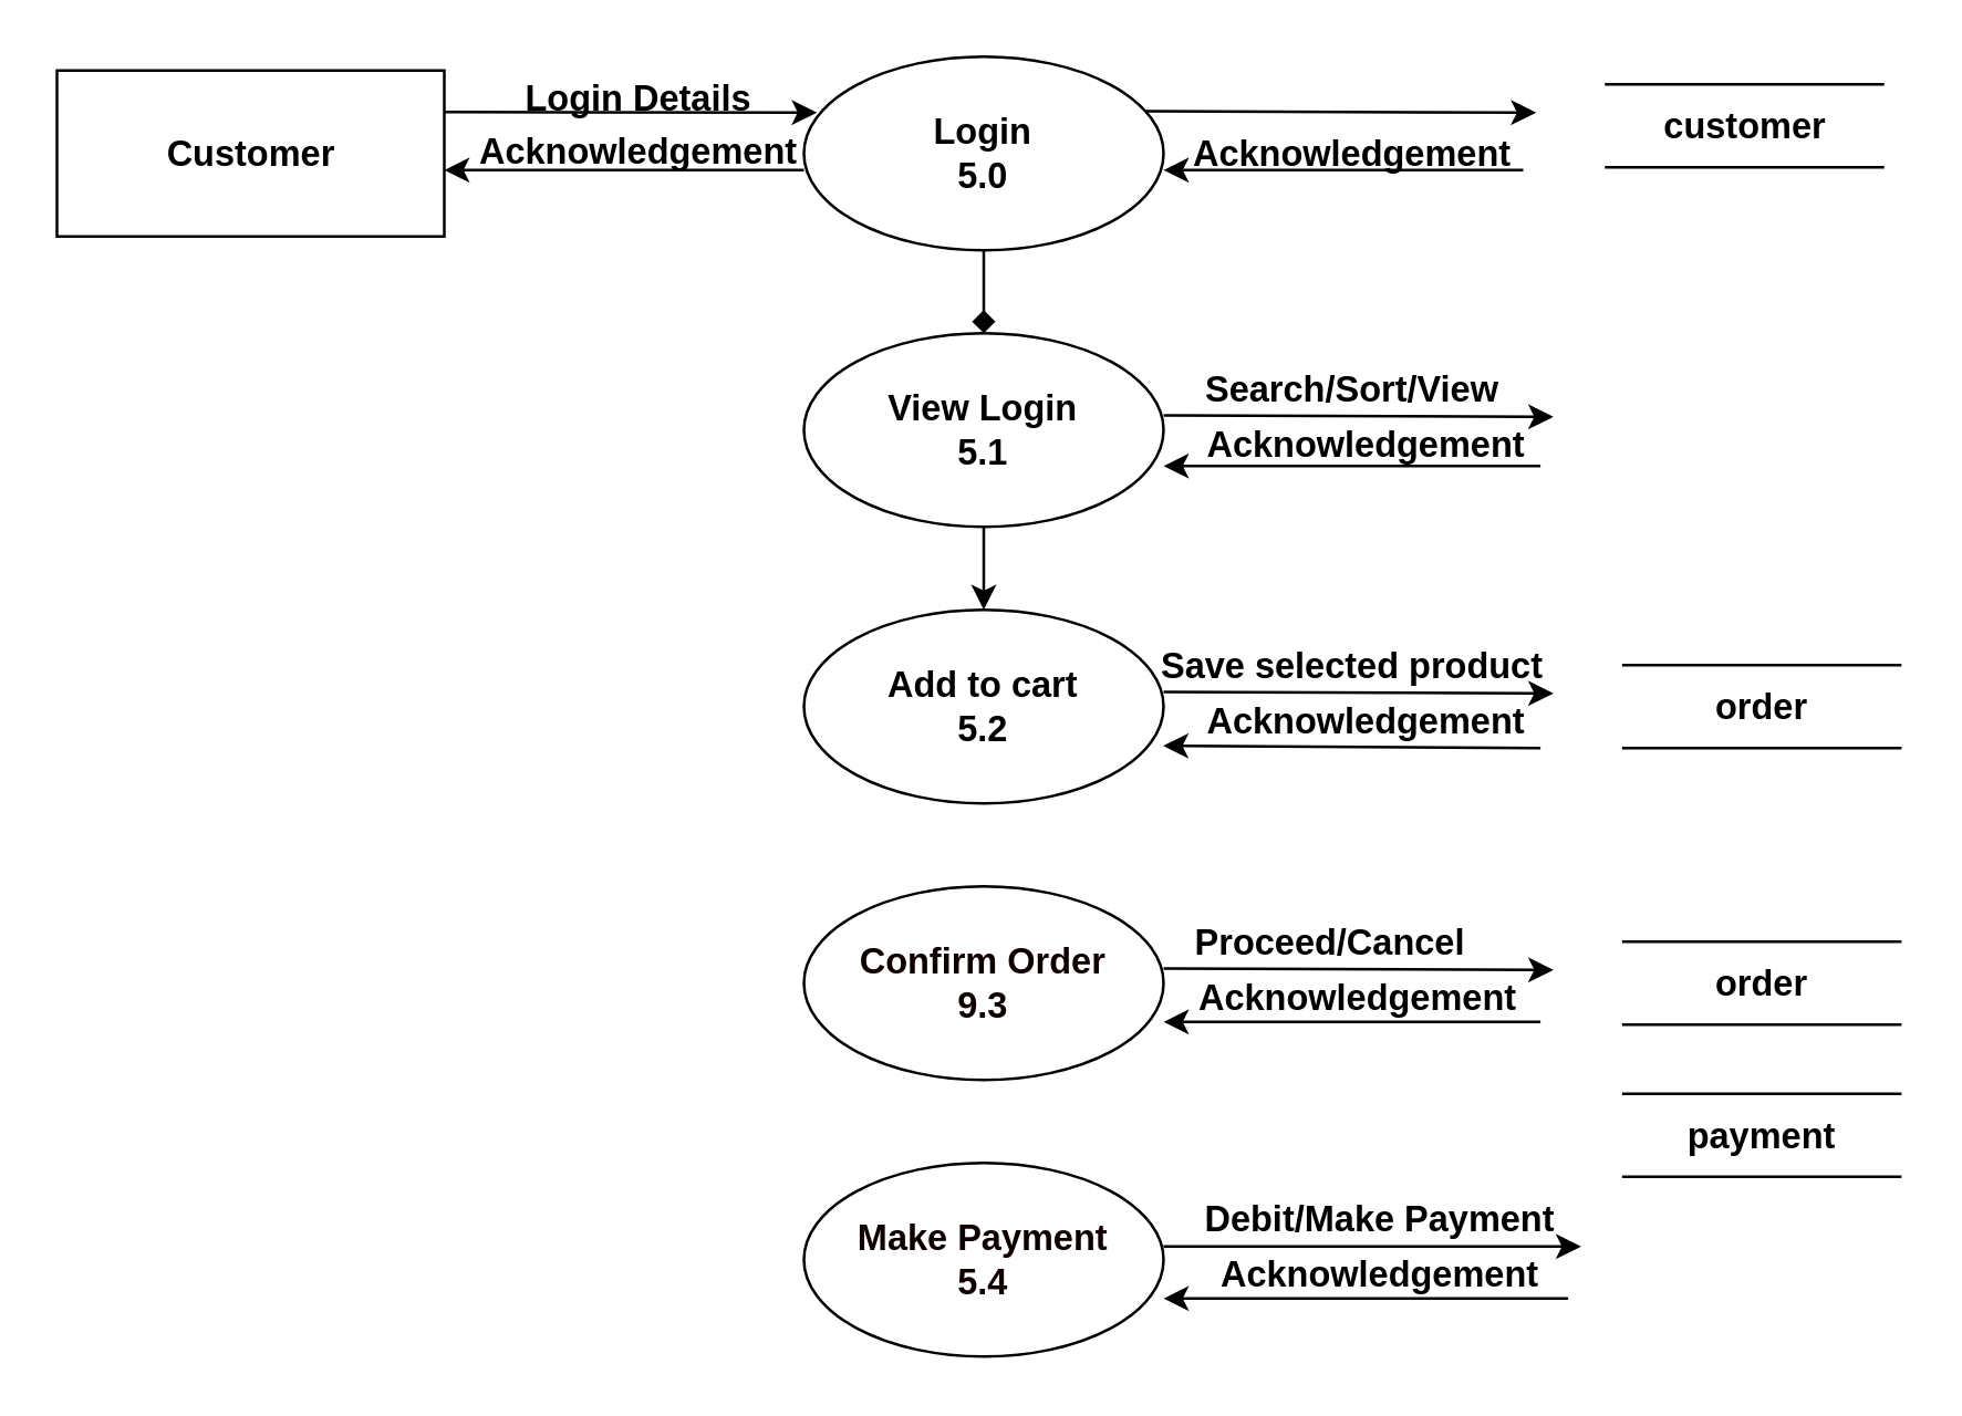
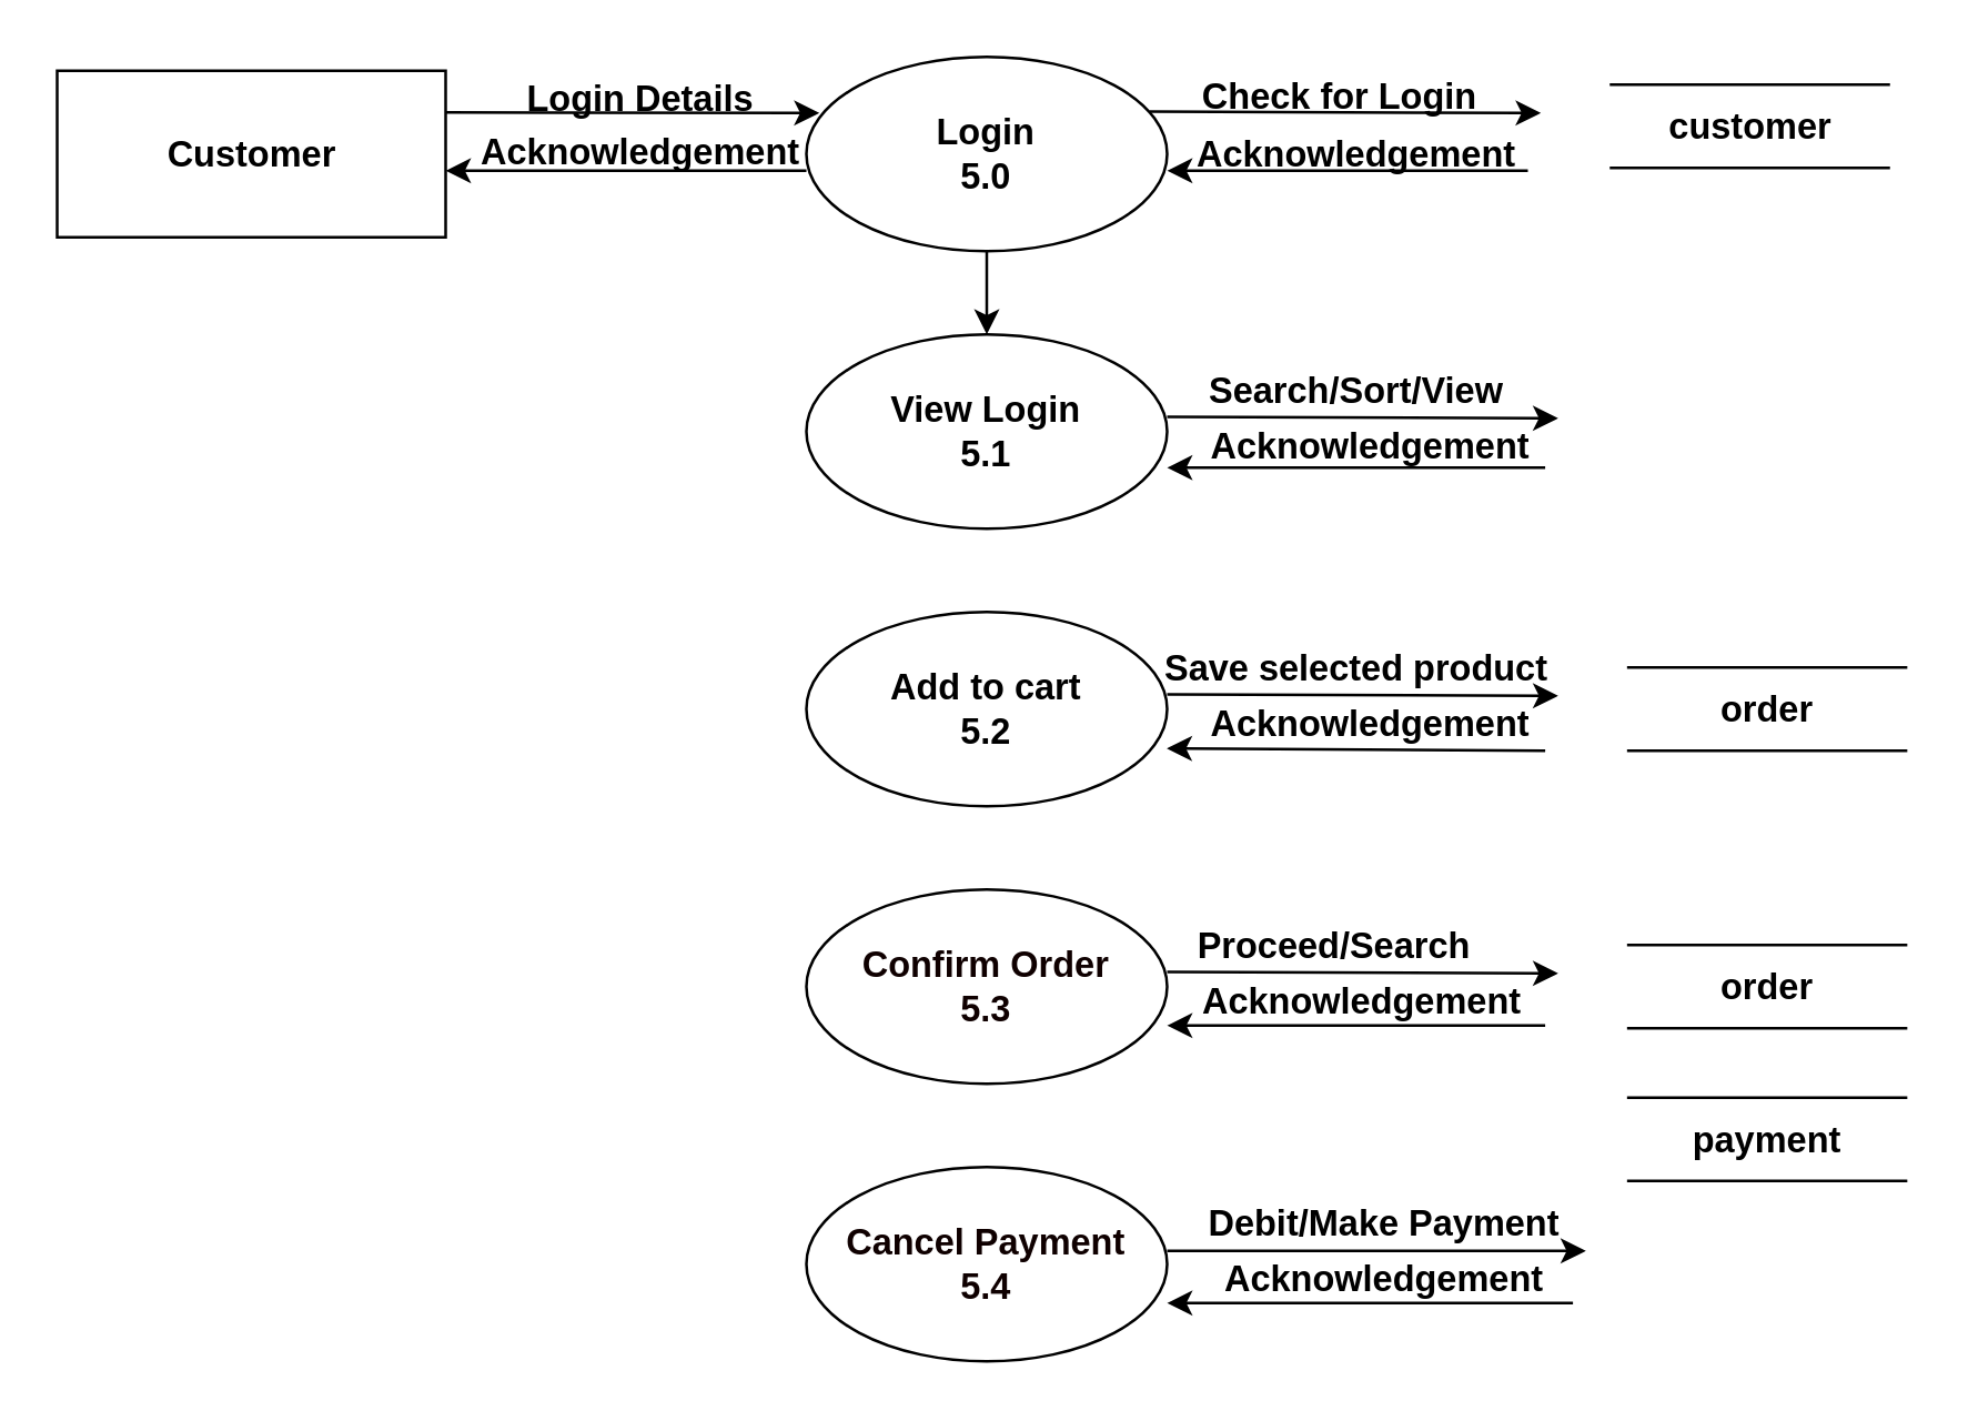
  <mxCell id="0" />
  <mxCell id="1" parent="0" />
  <mxCell id="2" style="edgeStyle=none;html=1;exitX=0;exitY=0.5;exitDx=0;exitDy=0;entryX=1;entryY=0.5;entryDx=0;entryDy=0;strokeColor=#000000;" parent="1" edge="1"><mxGeometry relative="1" as="geometry"><mxPoint x="290" y="61" as="sourcePoint" /><mxPoint x="160" y="61" as="targetPoint" /></mxGeometry></mxCell>
- <mxCell id="3" style="edgeStyle=none;html=1;exitX=0.5;exitY=1;exitDx=0;exitDy=0;entryX=0.5;entryY=0;entryDx=0;entryDy=0;fontSize=13;fontColor=#0F0000;strokeColor=#000000;endArrow=diamond;" parent="1" source="4" target="11" edge="1"><mxGeometry relative="1" as="geometry" /></mxCell>
+ <mxCell id="3" style="edgeStyle=none;html=1;exitX=0.5;exitY=1;exitDx=0;exitDy=0;entryX=0.5;entryY=0;entryDx=0;entryDy=0;fontSize=13;fontColor=#0F0000;strokeColor=#000000;" parent="1" source="4" target="11" edge="1"><mxGeometry relative="1" as="geometry" /></mxCell>
  <mxCell id="4" value="&lt;b style=&quot;font-size: 13px&quot;&gt;&lt;font color=&quot;#000000&quot; style=&quot;font-size: 13px&quot;&gt;Login&lt;br&gt;5.0&lt;/font&gt;&lt;/b&gt;" style="ellipse;whiteSpace=wrap;html=1;strokeColor=#000000;fillColor=none;" parent="1" vertex="1"><mxGeometry x="290" y="20" width="130" height="70" as="geometry" /></mxCell>
  <mxCell id="5" style="edgeStyle=none;html=1;exitX=1;exitY=0.25;exitDx=0;exitDy=0;entryX=0.036;entryY=0.289;entryDx=0;entryDy=0;entryPerimeter=0;strokeColor=#000000;" parent="1" source="6" target="4" edge="1"><mxGeometry relative="1" as="geometry" /></mxCell>
  <mxCell id="6" value="&lt;b&gt;Customer&lt;/b&gt;" style="html=1;dashed=0;whitespace=wrap;fontSize=13;fontColor=#000000;strokeColor=#000000;fillColor=none;" parent="1" vertex="1"><mxGeometry x="20" y="25" width="140" height="60" as="geometry" /></mxCell>
  <mxCell id="7" style="edgeStyle=none;html=1;exitX=0;exitY=0.5;exitDx=0;exitDy=0;entryX=1;entryY=0.5;entryDx=0;entryDy=0;strokeColor=#000000;" parent="1" edge="1"><mxGeometry relative="1" as="geometry"><mxPoint x="550" y="61" as="sourcePoint" /><mxPoint x="420" y="61" as="targetPoint" /></mxGeometry></mxCell>
  <mxCell id="8" style="edgeStyle=none;html=1;exitX=0.952;exitY=0.282;exitDx=0;exitDy=0;entryX=0.036;entryY=0.289;entryDx=0;entryDy=0;entryPerimeter=0;strokeColor=#000000;exitPerimeter=0;" parent="1" source="4" edge="1"><mxGeometry relative="1" as="geometry"><mxPoint x="420" y="40" as="sourcePoint" /><mxPoint x="554.68" y="40.23" as="targetPoint" /></mxGeometry></mxCell>
  <mxCell id="9" value="&lt;font style=&quot;font-size: 13px&quot; color=&quot;#000000&quot;&gt;&lt;b&gt;customer&lt;/b&gt;&lt;/font&gt;" style="html=1;dashed=0;whitespace=wrap;shape=partialRectangle;right=0;left=0;fillColor=none;strokeColor=#000000;" parent="1" vertex="1"><mxGeometry x="580" y="30" width="100" height="30" as="geometry" /></mxCell>
- <mxCell id="10" style="edgeStyle=none;html=1;exitX=0.5;exitY=1;exitDx=0;exitDy=0;entryX=0.5;entryY=0;entryDx=0;entryDy=0;fontSize=13;fontColor=#0F0000;strokeColor=#000000;" parent="1" source="11" target="12" edge="1"><mxGeometry relative="1" as="geometry" /></mxCell>
  <mxCell id="11" value="&lt;font color=&quot;#000000&quot;&gt;&lt;span style=&quot;font-size: 13px&quot;&gt;&lt;b&gt;View Login&lt;br&gt;&lt;/b&gt;&lt;/span&gt;&lt;/font&gt;&lt;b&gt;&lt;font style=&quot;font-size: 13px&quot; color=&quot;#000000&quot;&gt;5.1&lt;/font&gt;&lt;/b&gt;" style="ellipse;whiteSpace=wrap;html=1;strokeColor=#000000;fillColor=none;" parent="1" vertex="1"><mxGeometry x="290" y="120" width="130" height="70" as="geometry" /></mxCell>
  <mxCell id="12" value="&lt;font style=&quot;font-size: 13px&quot; color=&quot;#000000&quot;&gt;&lt;b&gt;Add to cart&lt;br&gt;5.2&lt;br&gt;&lt;/b&gt;&lt;/font&gt;" style="ellipse;whiteSpace=wrap;html=1;strokeColor=#000000;fillColor=none;" parent="1" vertex="1"><mxGeometry x="290" y="220" width="130" height="70" as="geometry" /></mxCell>
- <mxCell id="13" value="&lt;font color=&quot;#0f0000&quot; style=&quot;font-size: 13px&quot;&gt;&lt;b&gt;Confirm Order&lt;br&gt;9.3&lt;br&gt;&lt;/b&gt;&lt;/font&gt;" style="ellipse;whiteSpace=wrap;html=1;strokeColor=#000000;fillColor=none;" parent="1" vertex="1"><mxGeometry x="290" y="320" width="130" height="70" as="geometry" /></mxCell>
- <mxCell id="14" value="&lt;font color=&quot;#0f0000&quot; style=&quot;font-size: 13px&quot;&gt;&lt;b&gt;Make Payment&lt;br&gt;5.4&lt;br&gt;&lt;/b&gt;&lt;/font&gt;" style="ellipse;whiteSpace=wrap;html=1;strokeColor=#000000;fillColor=none;" parent="1" vertex="1"><mxGeometry x="290" y="420" width="130" height="70" as="geometry" /></mxCell>
+ <mxCell id="13" value="&lt;font color=&quot;#0f0000&quot; style=&quot;font-size: 13px&quot;&gt;&lt;b&gt;Confirm Order&lt;br&gt;5.3&lt;br&gt;&lt;/b&gt;&lt;/font&gt;" style="ellipse;whiteSpace=wrap;html=1;strokeColor=#000000;fillColor=none;" parent="1" vertex="1"><mxGeometry x="290" y="320" width="130" height="70" as="geometry" /></mxCell>
+ <mxCell id="14" value="&lt;font color=&quot;#0f0000&quot; style=&quot;font-size: 13px&quot;&gt;&lt;b&gt;Cancel Payment&lt;br&gt;5.4&lt;br&gt;&lt;/b&gt;&lt;/font&gt;" style="ellipse;whiteSpace=wrap;html=1;strokeColor=#000000;fillColor=none;" parent="1" vertex="1"><mxGeometry x="290" y="420" width="130" height="70" as="geometry" /></mxCell>
  <mxCell id="15" style="edgeStyle=none;html=1;exitX=0;exitY=0.5;exitDx=0;exitDy=0;entryX=1;entryY=0.643;entryDx=0;entryDy=0;strokeColor=#000000;entryPerimeter=0;" parent="1" edge="1"><mxGeometry relative="1" as="geometry"><mxPoint x="556.24" y="168" as="sourcePoint" /><mxPoint x="420" y="168.01" as="targetPoint" /></mxGeometry></mxCell>
  <mxCell id="16" style="edgeStyle=none;html=1;exitX=0.952;exitY=0.282;exitDx=0;exitDy=0;entryX=0.036;entryY=0.289;entryDx=0;entryDy=0;entryPerimeter=0;strokeColor=#000000;exitPerimeter=0;" parent="1" edge="1"><mxGeometry relative="1" as="geometry"><mxPoint x="420" y="149.74" as="sourcePoint" /><mxPoint x="560.92" y="150.23" as="targetPoint" /></mxGeometry></mxCell>
  <mxCell id="17" style="edgeStyle=none;html=1;exitX=0;exitY=0.5;exitDx=0;exitDy=0;entryX=0.999;entryY=0.631;entryDx=0;entryDy=0;strokeColor=#000000;entryPerimeter=0;" parent="1" edge="1"><mxGeometry relative="1" as="geometry"><mxPoint x="556.24" y="270" as="sourcePoint" /><mxPoint x="419.87" y="269.17" as="targetPoint" /></mxGeometry></mxCell>
  <mxCell id="18" style="edgeStyle=none;html=1;exitX=0.952;exitY=0.282;exitDx=0;exitDy=0;entryX=0.036;entryY=0.289;entryDx=0;entryDy=0;entryPerimeter=0;strokeColor=#000000;exitPerimeter=0;" parent="1" edge="1"><mxGeometry relative="1" as="geometry"><mxPoint x="420" y="249.74" as="sourcePoint" /><mxPoint x="560.92" y="250.23" as="targetPoint" /></mxGeometry></mxCell>
  <mxCell id="19" value="&lt;font style=&quot;font-size: 13px&quot; color=&quot;#000000&quot;&gt;&lt;b&gt;order&lt;/b&gt;&lt;/font&gt;" style="html=1;dashed=0;whitespace=wrap;shape=partialRectangle;right=0;left=0;fillColor=none;strokeColor=#000000;" parent="1" vertex="1"><mxGeometry x="586.24" y="240" width="100" height="30" as="geometry" /></mxCell>
  <mxCell id="20" style="edgeStyle=none;html=1;exitX=0;exitY=0.5;exitDx=0;exitDy=0;entryX=1;entryY=0.643;entryDx=0;entryDy=0;strokeColor=#000000;entryPerimeter=0;" parent="1" edge="1"><mxGeometry relative="1" as="geometry"><mxPoint x="556.24" y="369" as="sourcePoint" /><mxPoint x="420" y="369.01" as="targetPoint" /></mxGeometry></mxCell>
  <mxCell id="21" style="edgeStyle=none;html=1;exitX=0.952;exitY=0.282;exitDx=0;exitDy=0;entryX=0.036;entryY=0.289;entryDx=0;entryDy=0;entryPerimeter=0;strokeColor=#000000;exitPerimeter=0;" parent="1" edge="1"><mxGeometry relative="1" as="geometry"><mxPoint x="420" y="349.74" as="sourcePoint" /><mxPoint x="560.92" y="350.23" as="targetPoint" /></mxGeometry></mxCell>
  <mxCell id="22" value="&lt;font style=&quot;font-size: 13px&quot; color=&quot;#000000&quot;&gt;&lt;b&gt;order&lt;/b&gt;&lt;/font&gt;" style="html=1;dashed=0;whitespace=wrap;shape=partialRectangle;right=0;left=0;fillColor=none;strokeColor=#000000;" parent="1" vertex="1"><mxGeometry x="586.24" y="340" width="100" height="30" as="geometry" /></mxCell>
  <mxCell id="23" style="edgeStyle=none;html=1;exitX=0;exitY=0.5;exitDx=0;exitDy=0;entryX=1;entryY=0.643;entryDx=0;entryDy=0;strokeColor=#000000;entryPerimeter=0;" parent="1" edge="1"><mxGeometry relative="1" as="geometry"><mxPoint x="566.24" y="469" as="sourcePoint" /><mxPoint x="420" y="469.01" as="targetPoint" /></mxGeometry></mxCell>
  <mxCell id="24" style="edgeStyle=none;html=1;exitX=1;exitY=0.432;exitDx=0;exitDy=0;entryX=0.036;entryY=0.289;entryDx=0;entryDy=0;entryPerimeter=0;strokeColor=#000000;exitPerimeter=0;" parent="1" source="14" edge="1"><mxGeometry relative="1" as="geometry"><mxPoint x="430" y="449.74" as="sourcePoint" /><mxPoint x="570.92" y="450.23" as="targetPoint" /></mxGeometry></mxCell>
  <mxCell id="25" value="&lt;font style=&quot;font-size: 13px&quot; color=&quot;#000000&quot;&gt;&lt;b&gt;payment&lt;/b&gt;&lt;/font&gt;" style="html=1;dashed=0;whitespace=wrap;shape=partialRectangle;right=0;left=0;fillColor=none;strokeColor=#000000;" parent="1" vertex="1"><mxGeometry x="586.24" y="395" width="100" height="30" as="geometry" /></mxCell>
  <mxCell id="26" value="&lt;b&gt;&lt;font color=&quot;#000000&quot; style=&quot;font-size: 13px&quot;&gt;Login Details&lt;/font&gt;&lt;/b&gt;" style="text;html=1;align=center;verticalAlign=middle;resizable=0;points=[];autosize=1;strokeColor=none;fillColor=none;" vertex="1" parent="1"><mxGeometry x="180" y="25" width="100" height="20" as="geometry" /></mxCell>
  <mxCell id="27" value="&lt;b&gt;Acknowledgement&lt;/b&gt;" style="text;html=1;align=center;verticalAlign=middle;resizable=0;points=[];autosize=1;strokeColor=none;fillColor=none;fontSize=13;fontColor=#000000;" vertex="1" parent="1"><mxGeometry x="165" y="44" width="130" height="20" as="geometry" /></mxCell>
+ <mxCell id="28" value="&lt;b&gt;&lt;font style=&quot;font-size: 13px&quot; color=&quot;#000000&quot;&gt;Check for Login&lt;/font&gt;&lt;/b&gt;" style="text;html=1;align=center;verticalAlign=middle;resizable=0;points=[];autosize=1;strokeColor=none;fillColor=none;" vertex="1" parent="1"><mxGeometry x="427" y="24" width="110" height="20" as="geometry" /></mxCell>
  <mxCell id="29" value="&lt;b&gt;Acknowledgement&lt;/b&gt;" style="text;html=1;align=center;verticalAlign=middle;resizable=0;points=[];autosize=1;strokeColor=none;fillColor=none;fontSize=13;fontColor=#000000;" vertex="1" parent="1"><mxGeometry x="423" y="45" width="130" height="20" as="geometry" /></mxCell>
  <mxCell id="30" value="&lt;b&gt;&lt;font style=&quot;font-size: 13px&quot; color=&quot;#000000&quot;&gt;Search/Sort/View&lt;/font&gt;&lt;/b&gt;" style="text;html=1;align=center;verticalAlign=middle;resizable=0;points=[];autosize=1;strokeColor=none;fillColor=none;" vertex="1" parent="1"><mxGeometry x="428" y="130" width="120" height="20" as="geometry" /></mxCell>
  <mxCell id="31" value="&lt;b&gt;Acknowledgement&lt;/b&gt;" style="text;html=1;align=center;verticalAlign=middle;resizable=0;points=[];autosize=1;strokeColor=none;fillColor=none;fontSize=13;fontColor=#000000;" vertex="1" parent="1"><mxGeometry x="428" y="150" width="130" height="20" as="geometry" /></mxCell>
  <mxCell id="32" value="&lt;b&gt;Save selected product&lt;/b&gt;" style="text;html=1;align=center;verticalAlign=middle;resizable=0;points=[];autosize=1;strokeColor=none;fillColor=none;fontSize=13;fontColor=#000000;" vertex="1" parent="1"><mxGeometry x="413" y="230" width="150" height="20" as="geometry" /></mxCell>
  <mxCell id="33" value="&lt;b&gt;Acknowledgement&lt;/b&gt;" style="text;html=1;align=center;verticalAlign=middle;resizable=0;points=[];autosize=1;strokeColor=none;fillColor=none;fontSize=13;fontColor=#000000;" vertex="1" parent="1"><mxGeometry x="428" y="250" width="130" height="20" as="geometry" /></mxCell>
- <mxCell id="34" value="&lt;b&gt;Proceed/Cancel&lt;/b&gt;" style="text;html=1;align=center;verticalAlign=middle;resizable=0;points=[];autosize=1;strokeColor=none;fillColor=none;fontSize=13;fontColor=#000000;" vertex="1" parent="1"><mxGeometry x="425" y="330" width="110" height="20" as="geometry" /></mxCell>
+ <mxCell id="34" value="&lt;b&gt;Proceed/Search&lt;/b&gt;" style="text;html=1;align=center;verticalAlign=middle;resizable=0;points=[];autosize=1;strokeColor=none;fillColor=none;fontSize=13;fontColor=#000000;" vertex="1" parent="1"><mxGeometry x="425" y="330" width="110" height="20" as="geometry" /></mxCell>
  <mxCell id="35" value="&lt;b&gt;Acknowledgement&lt;/b&gt;" style="text;html=1;align=center;verticalAlign=middle;resizable=0;points=[];autosize=1;strokeColor=none;fillColor=none;fontSize=13;fontColor=#000000;" vertex="1" parent="1"><mxGeometry x="425" y="350" width="130" height="20" as="geometry" /></mxCell>
  <mxCell id="36" value="&lt;b&gt;Debit/Make Payment&lt;/b&gt;" style="text;html=1;align=center;verticalAlign=middle;resizable=0;points=[];autosize=1;strokeColor=none;fillColor=none;fontSize=13;fontColor=#000000;" vertex="1" parent="1"><mxGeometry x="428" y="430" width="140" height="20" as="geometry" /></mxCell>
  <mxCell id="37" value="&lt;b&gt;Acknowledgement&lt;/b&gt;" style="text;html=1;align=center;verticalAlign=middle;resizable=0;points=[];autosize=1;strokeColor=none;fillColor=none;fontSize=13;fontColor=#000000;" vertex="1" parent="1"><mxGeometry x="433" y="450" width="130" height="20" as="geometry" /></mxCell>
